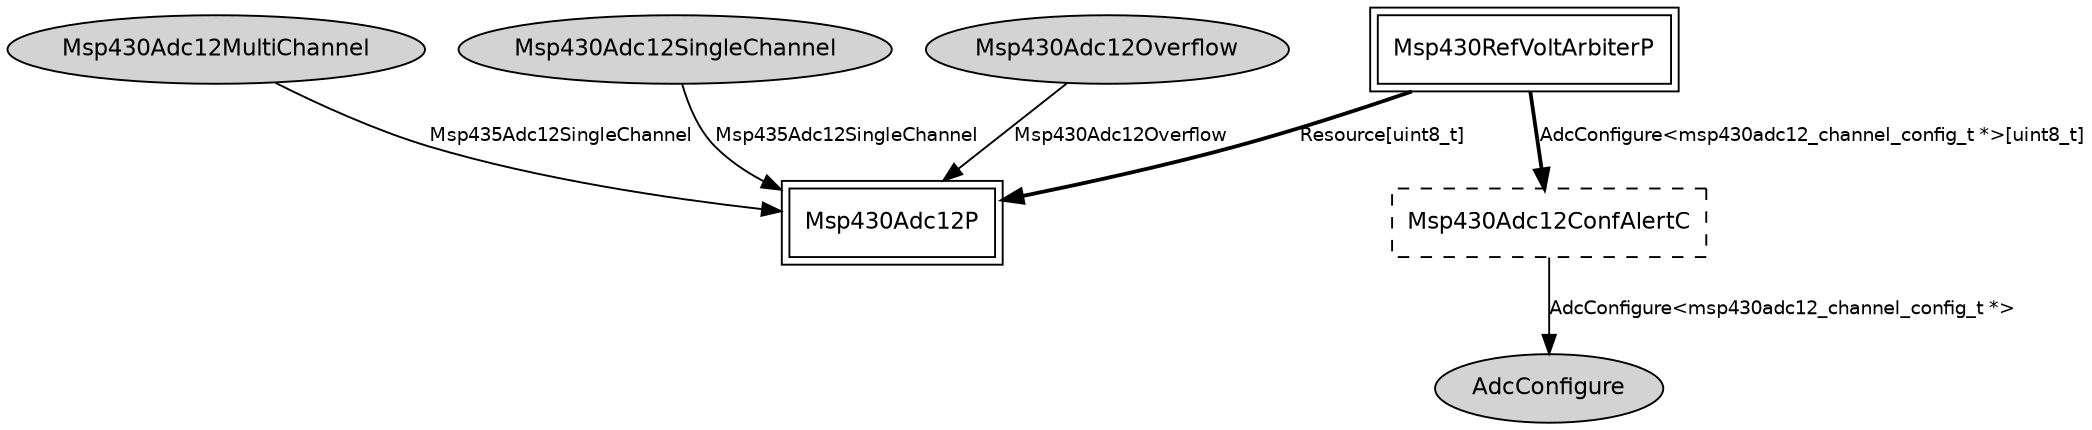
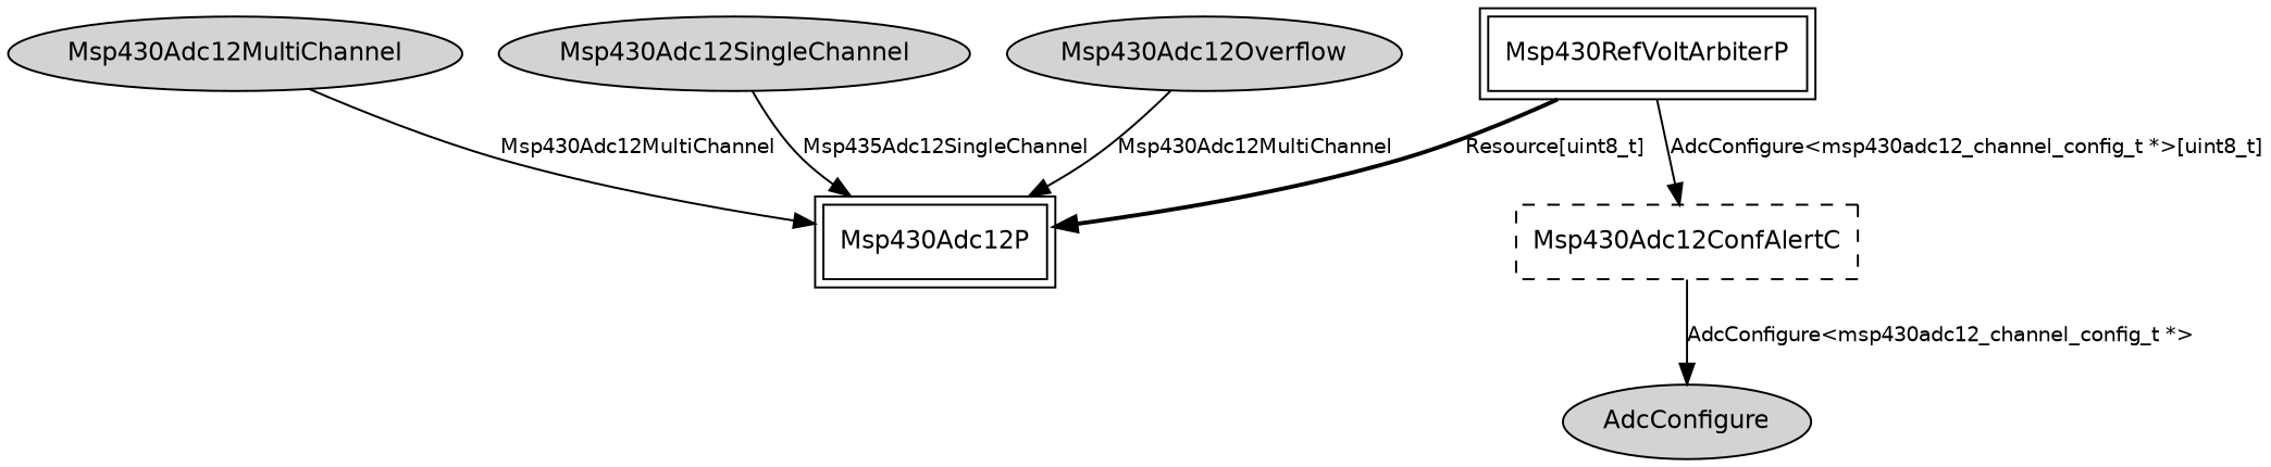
  digraph {
    fontname="DejaVu Sans"
    node [fontname="DejaVu Sans" fontsize=12 shape=ellipse style=filled]
    edge [fontname="DejaVu Sans" fontsize=10]
    n1 [label=Msp430Adc12MultiChannel]
    Msp430Adc12P [peripheries=2 shape=box style=""]
    n3 [label=Msp430Adc12SingleChannel]
    n4 [label=Msp430Adc12Overflow]
    Msp430RefVoltArbiterP [peripheries=2 shape=box style=""]
    n6 [label=Msp430Adc12ConfAlertC shape=box style=dashed]
    n7 [label=AdcConfigure]
-   n1 -> Msp430Adc12P [label=Msp435Adc12SingleChannel]
+   n1 -> Msp430Adc12P [label=Msp430Adc12MultiChannel]
    n3 -> Msp430Adc12P [label=Msp435Adc12SingleChannel]
-   n4 -> Msp430Adc12P [label=Msp430Adc12Overflow]
+   n4 -> Msp430Adc12P [label=Msp430Adc12MultiChannel]
    Msp430RefVoltArbiterP -> Msp430Adc12P [label="Resource[uint8_t]" style=bold]
-   Msp430RefVoltArbiterP -> n6 [label="AdcConfigure<msp430adc12_channel_config_t *>[uint8_t]" style=bold]
+   Msp430RefVoltArbiterP -> n6 [label="AdcConfigure<msp430adc12_channel_config_t *>[uint8_t]" style=solid]
    n6 -> n7 [label="AdcConfigure<msp430adc12_channel_config_t *>"]
  }
